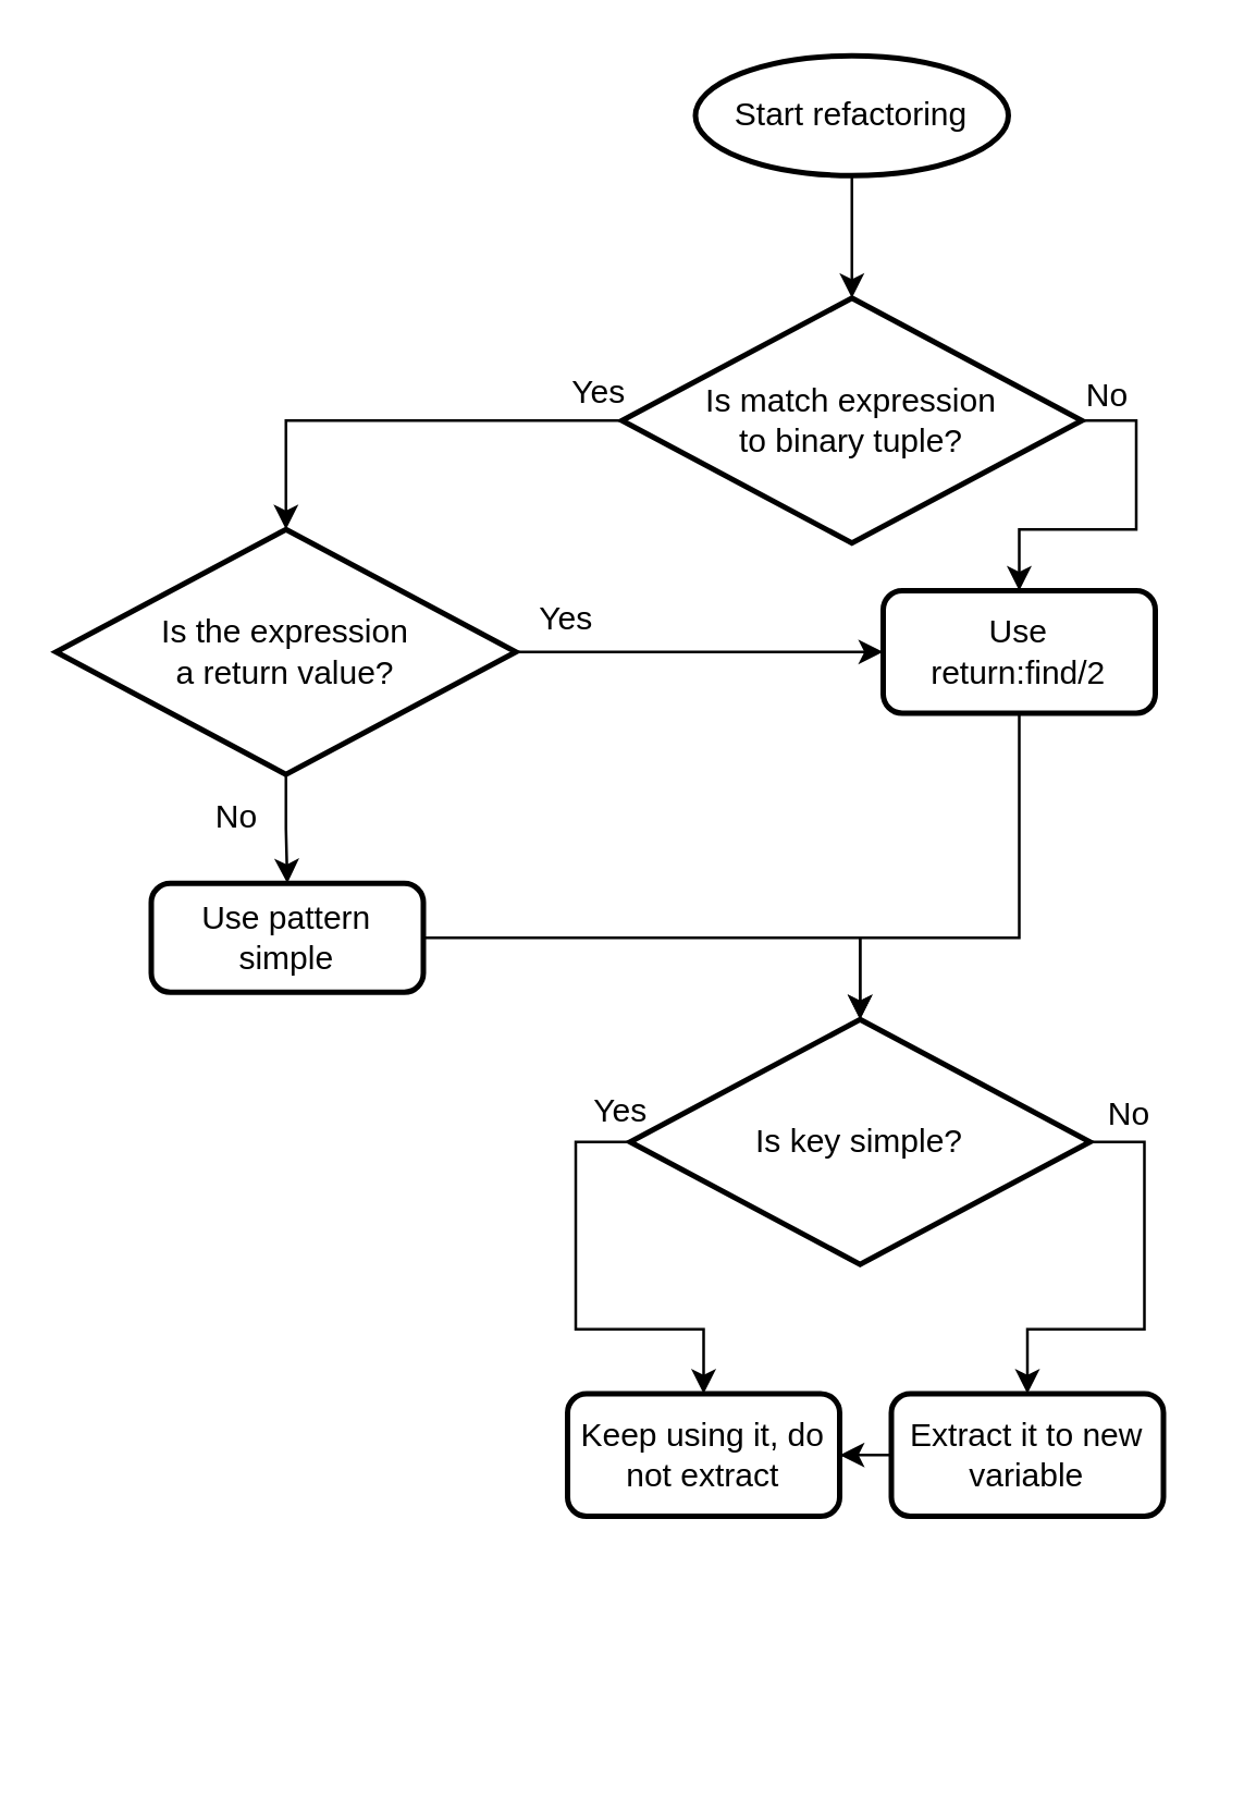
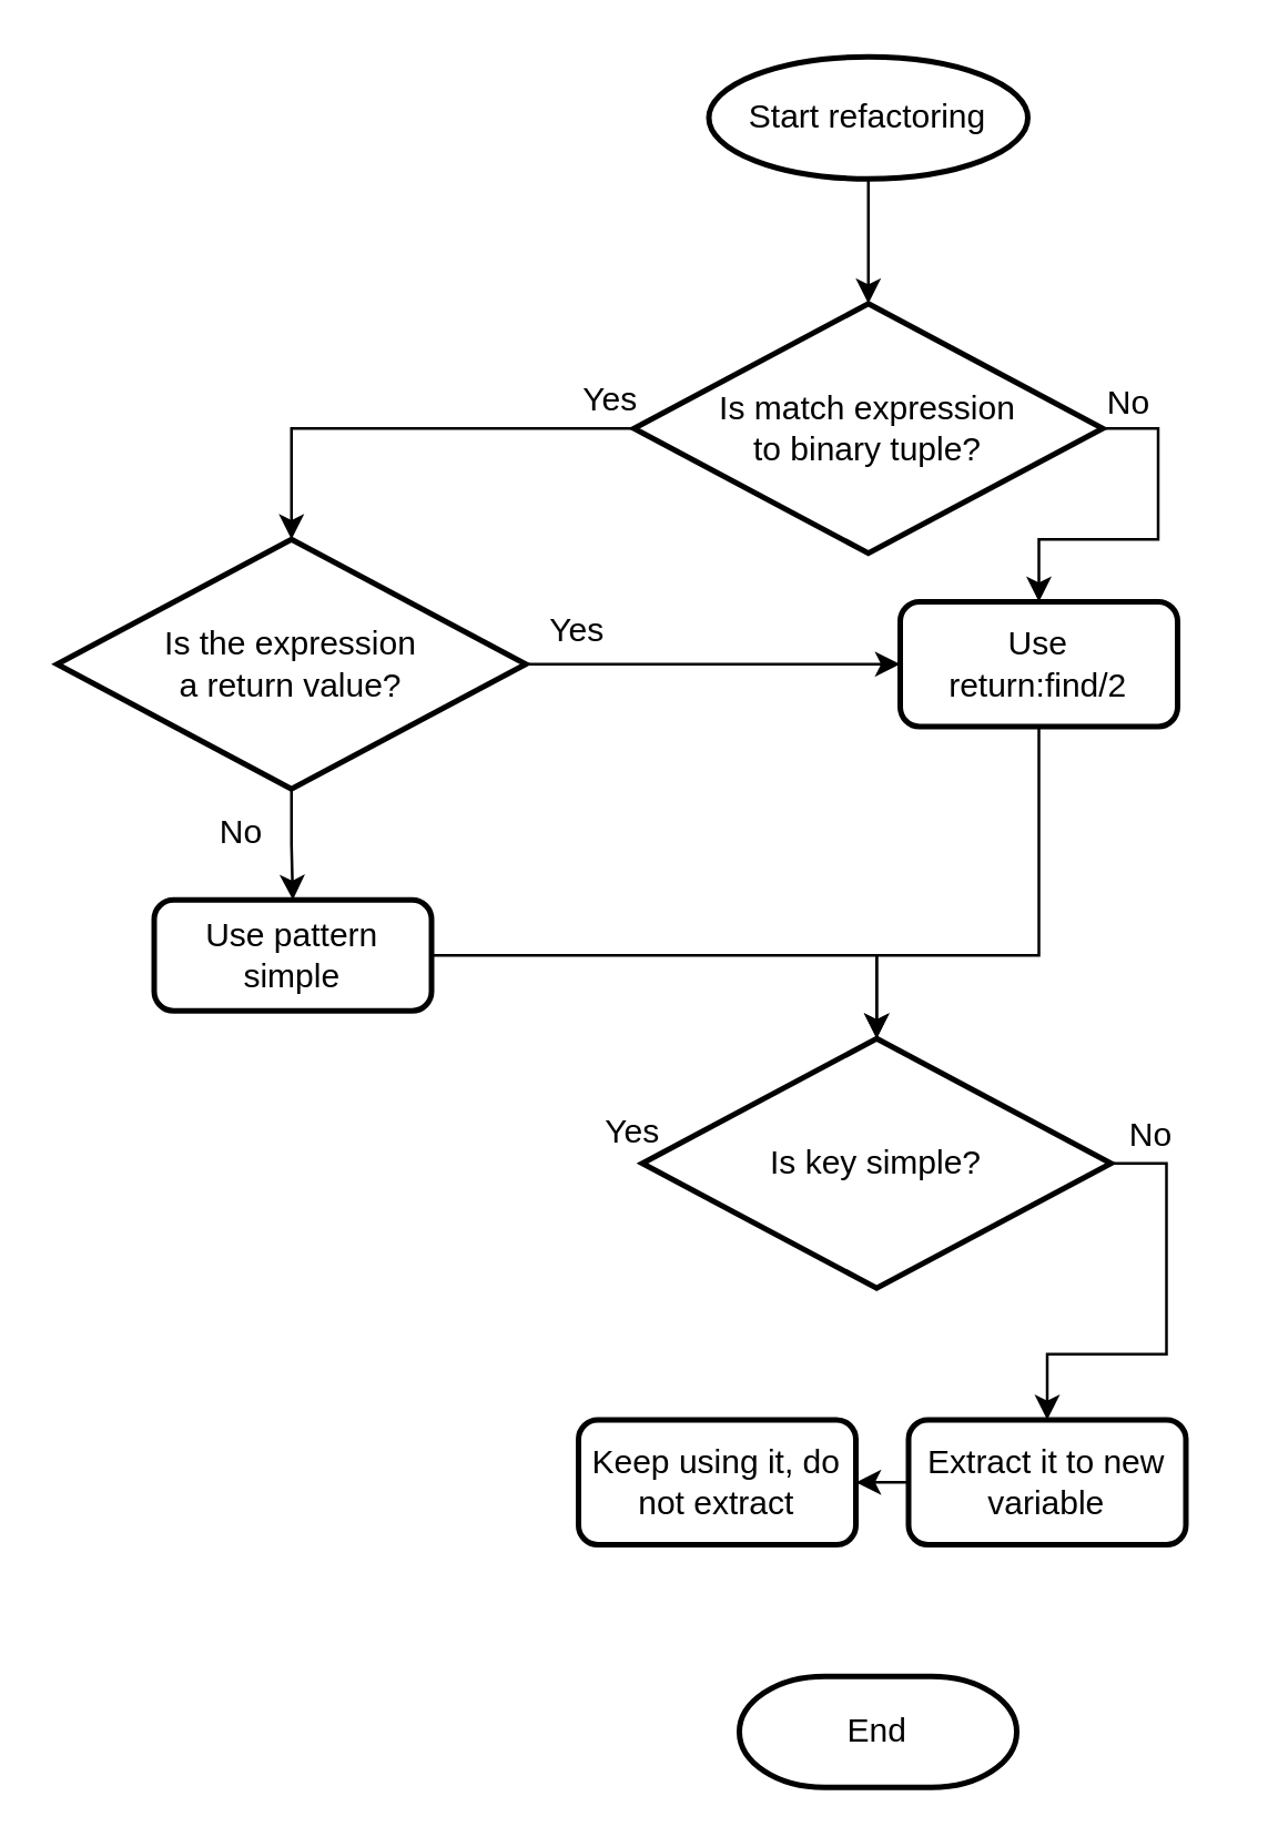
  <mxCell id="0" />
  <mxCell id="1" parent="0" />
  <mxCell id="2" style="edgeStyle=orthogonalEdgeStyle;rounded=0;orthogonalLoop=1;jettySize=auto;html=1;exitX=0.5;exitY=1;exitDx=0;exitDy=0;exitPerimeter=0;entryX=0.5;entryY=0;entryDx=0;entryDy=0;entryPerimeter=0;" edge="1" parent="1" source="3" target="6"><mxGeometry relative="1" as="geometry" /></mxCell>
  <mxCell id="3" value="Start refactoring" style="strokeWidth=2;html=1;shape=mxgraph.flowchart.start_1;whiteSpace=wrap;" vertex="1" parent="1"><mxGeometry x="255" y="20" width="115" height="44" as="geometry" /></mxCell>
  <mxCell id="4" style="edgeStyle=orthogonalEdgeStyle;rounded=0;orthogonalLoop=1;jettySize=auto;html=1;entryX=0.5;entryY=0;entryDx=0;entryDy=0;exitX=1;exitY=0.5;exitDx=0;exitDy=0;exitPerimeter=0;" edge="1" parent="1" source="6" target="11"><mxGeometry relative="1" as="geometry"><Array as="points"><mxPoint x="417" y="154" /><mxPoint x="417" y="194" /><mxPoint x="374" y="194" /></Array></mxGeometry></mxCell>
  <mxCell id="5" style="edgeStyle=orthogonalEdgeStyle;rounded=0;orthogonalLoop=1;jettySize=auto;html=1;entryX=0.5;entryY=0;entryDx=0;entryDy=0;entryPerimeter=0;" edge="1" parent="1" source="6" target="23"><mxGeometry relative="1" as="geometry" /></mxCell>
  <mxCell id="6" value="Is match expression &lt;br&gt;to binary tuple?" style="strokeWidth=2;html=1;shape=mxgraph.flowchart.decision;whiteSpace=wrap;" vertex="1" parent="1"><mxGeometry x="228" y="109" width="169" height="90" as="geometry" /></mxCell>
  <mxCell id="7" style="edgeStyle=orthogonalEdgeStyle;rounded=0;orthogonalLoop=1;jettySize=auto;html=1;entryX=0.5;entryY=0;entryDx=0;entryDy=0;entryPerimeter=0;" edge="1" parent="1" source="8" target="15"><mxGeometry relative="1" as="geometry" /></mxCell>
  <mxCell id="8" value="Use pattern simple" style="rounded=1;whiteSpace=wrap;html=1;absoluteArcSize=1;arcSize=14;strokeWidth=2;" vertex="1" parent="1"><mxGeometry x="55" y="324" width="100" height="40" as="geometry" /></mxCell>
  <mxCell id="9" value="Yes" style="text;html=1;resizable=0;points=[];autosize=1;align=left;verticalAlign=top;spacingTop=-4;" vertex="1" parent="1"><mxGeometry x="208" y="134" width="40" height="20" as="geometry" /></mxCell>
  <mxCell id="10" style="edgeStyle=orthogonalEdgeStyle;rounded=0;orthogonalLoop=1;jettySize=auto;html=1;entryX=0.5;entryY=0;entryDx=0;entryDy=0;entryPerimeter=0;" edge="1" parent="1" source="11" target="15"><mxGeometry relative="1" as="geometry"><Array as="points"><mxPoint x="374" y="344" /><mxPoint x="316" y="344" /></Array></mxGeometry></mxCell>
  <mxCell id="11" value="Use &lt;br&gt;return:find/2" style="rounded=1;whiteSpace=wrap;html=1;absoluteArcSize=1;arcSize=14;strokeWidth=2;" vertex="1" parent="1"><mxGeometry x="324" y="216.5" width="100" height="45" as="geometry" /></mxCell>
  <mxCell id="12" value="No" style="text;html=1;resizable=0;points=[];autosize=1;align=left;verticalAlign=top;spacingTop=-4;" vertex="1" parent="1"><mxGeometry x="397" y="135" width="30" height="20" as="geometry" /></mxCell>
- <mxCell id="13" style="edgeStyle=orthogonalEdgeStyle;rounded=0;orthogonalLoop=1;jettySize=auto;html=1;exitX=0;exitY=0.5;exitDx=0;exitDy=0;exitPerimeter=0;entryX=0.5;entryY=0;entryDx=0;entryDy=0;" edge="1" parent="1" source="15" target="16"><mxGeometry relative="1" as="geometry" /></mxCell>
  <mxCell id="14" style="edgeStyle=orthogonalEdgeStyle;rounded=0;orthogonalLoop=1;jettySize=auto;html=1;entryX=0.5;entryY=0;entryDx=0;entryDy=0;exitX=1;exitY=0.5;exitDx=0;exitDy=0;exitPerimeter=0;" edge="1" parent="1" source="15" target="18"><mxGeometry relative="1" as="geometry" /></mxCell>
  <mxCell id="15" value="Is key simple?" style="strokeWidth=2;html=1;shape=mxgraph.flowchart.decision;whiteSpace=wrap;" vertex="1" parent="1"><mxGeometry x="231" y="374" width="169" height="90" as="geometry" /></mxCell>
  <mxCell id="16" value="Keep using it, do not extract" style="rounded=1;whiteSpace=wrap;html=1;absoluteArcSize=1;arcSize=14;strokeWidth=2;" vertex="1" parent="1"><mxGeometry x="208" y="511.5" width="100" height="45" as="geometry" /></mxCell>
  <mxCell id="17" style="edgeStyle=orthogonalEdgeStyle;rounded=0;orthogonalLoop=1;jettySize=auto;html=1;" edge="1" parent="1" source="18" target="16"><mxGeometry relative="1" as="geometry" /></mxCell>
  <mxCell id="18" value="Extract it to new variable" style="rounded=1;whiteSpace=wrap;html=1;absoluteArcSize=1;arcSize=14;strokeWidth=2;" vertex="1" parent="1"><mxGeometry x="327" y="511.5" width="100" height="45" as="geometry" /></mxCell>
  <mxCell id="19" value="Yes" style="text;html=1;resizable=0;points=[];autosize=1;align=left;verticalAlign=top;spacingTop=-4;" vertex="1" parent="1"><mxGeometry x="216" y="398" width="40" height="20" as="geometry" /></mxCell>
  <mxCell id="20" value="No" style="text;html=1;resizable=0;points=[];autosize=1;align=left;verticalAlign=top;spacingTop=-4;" vertex="1" parent="1"><mxGeometry x="405" y="399" width="30" height="20" as="geometry" /></mxCell>
  <mxCell id="21" style="edgeStyle=orthogonalEdgeStyle;rounded=0;orthogonalLoop=1;jettySize=auto;html=1;exitX=0.5;exitY=1;exitDx=0;exitDy=0;exitPerimeter=0;entryX=0.5;entryY=0;entryDx=0;entryDy=0;" edge="1" parent="1" source="23" target="8"><mxGeometry relative="1" as="geometry" /></mxCell>
  <mxCell id="22" style="edgeStyle=orthogonalEdgeStyle;rounded=0;orthogonalLoop=1;jettySize=auto;html=1;entryX=0;entryY=0.5;entryDx=0;entryDy=0;" edge="1" parent="1" source="23" target="11"><mxGeometry relative="1" as="geometry" /></mxCell>
  <mxCell id="23" value="Is the expression&lt;br&gt;a return value?" style="strokeWidth=2;html=1;shape=mxgraph.flowchart.decision;whiteSpace=wrap;" vertex="1" parent="1"><mxGeometry x="20" y="194" width="169" height="90" as="geometry" /></mxCell>
  <mxCell id="24" value="No" style="text;html=1;resizable=0;points=[];autosize=1;align=left;verticalAlign=top;spacingTop=-4;" vertex="1" parent="1"><mxGeometry x="77" y="290" width="30" height="20" as="geometry" /></mxCell>
  <mxCell id="25" value="Yes" style="text;html=1;resizable=0;points=[];autosize=1;align=left;verticalAlign=top;spacingTop=-4;" vertex="1" parent="1"><mxGeometry x="196" y="216.5" width="40" height="20" as="geometry" /></mxCell>
+ <mxCell id="26" value="End" style="strokeWidth=2;html=1;shape=mxgraph.flowchart.terminator;whiteSpace=wrap;" vertex="1" parent="1"><mxGeometry x="266" y="604" width="100" height="40" as="geometry" /></mxCell>
